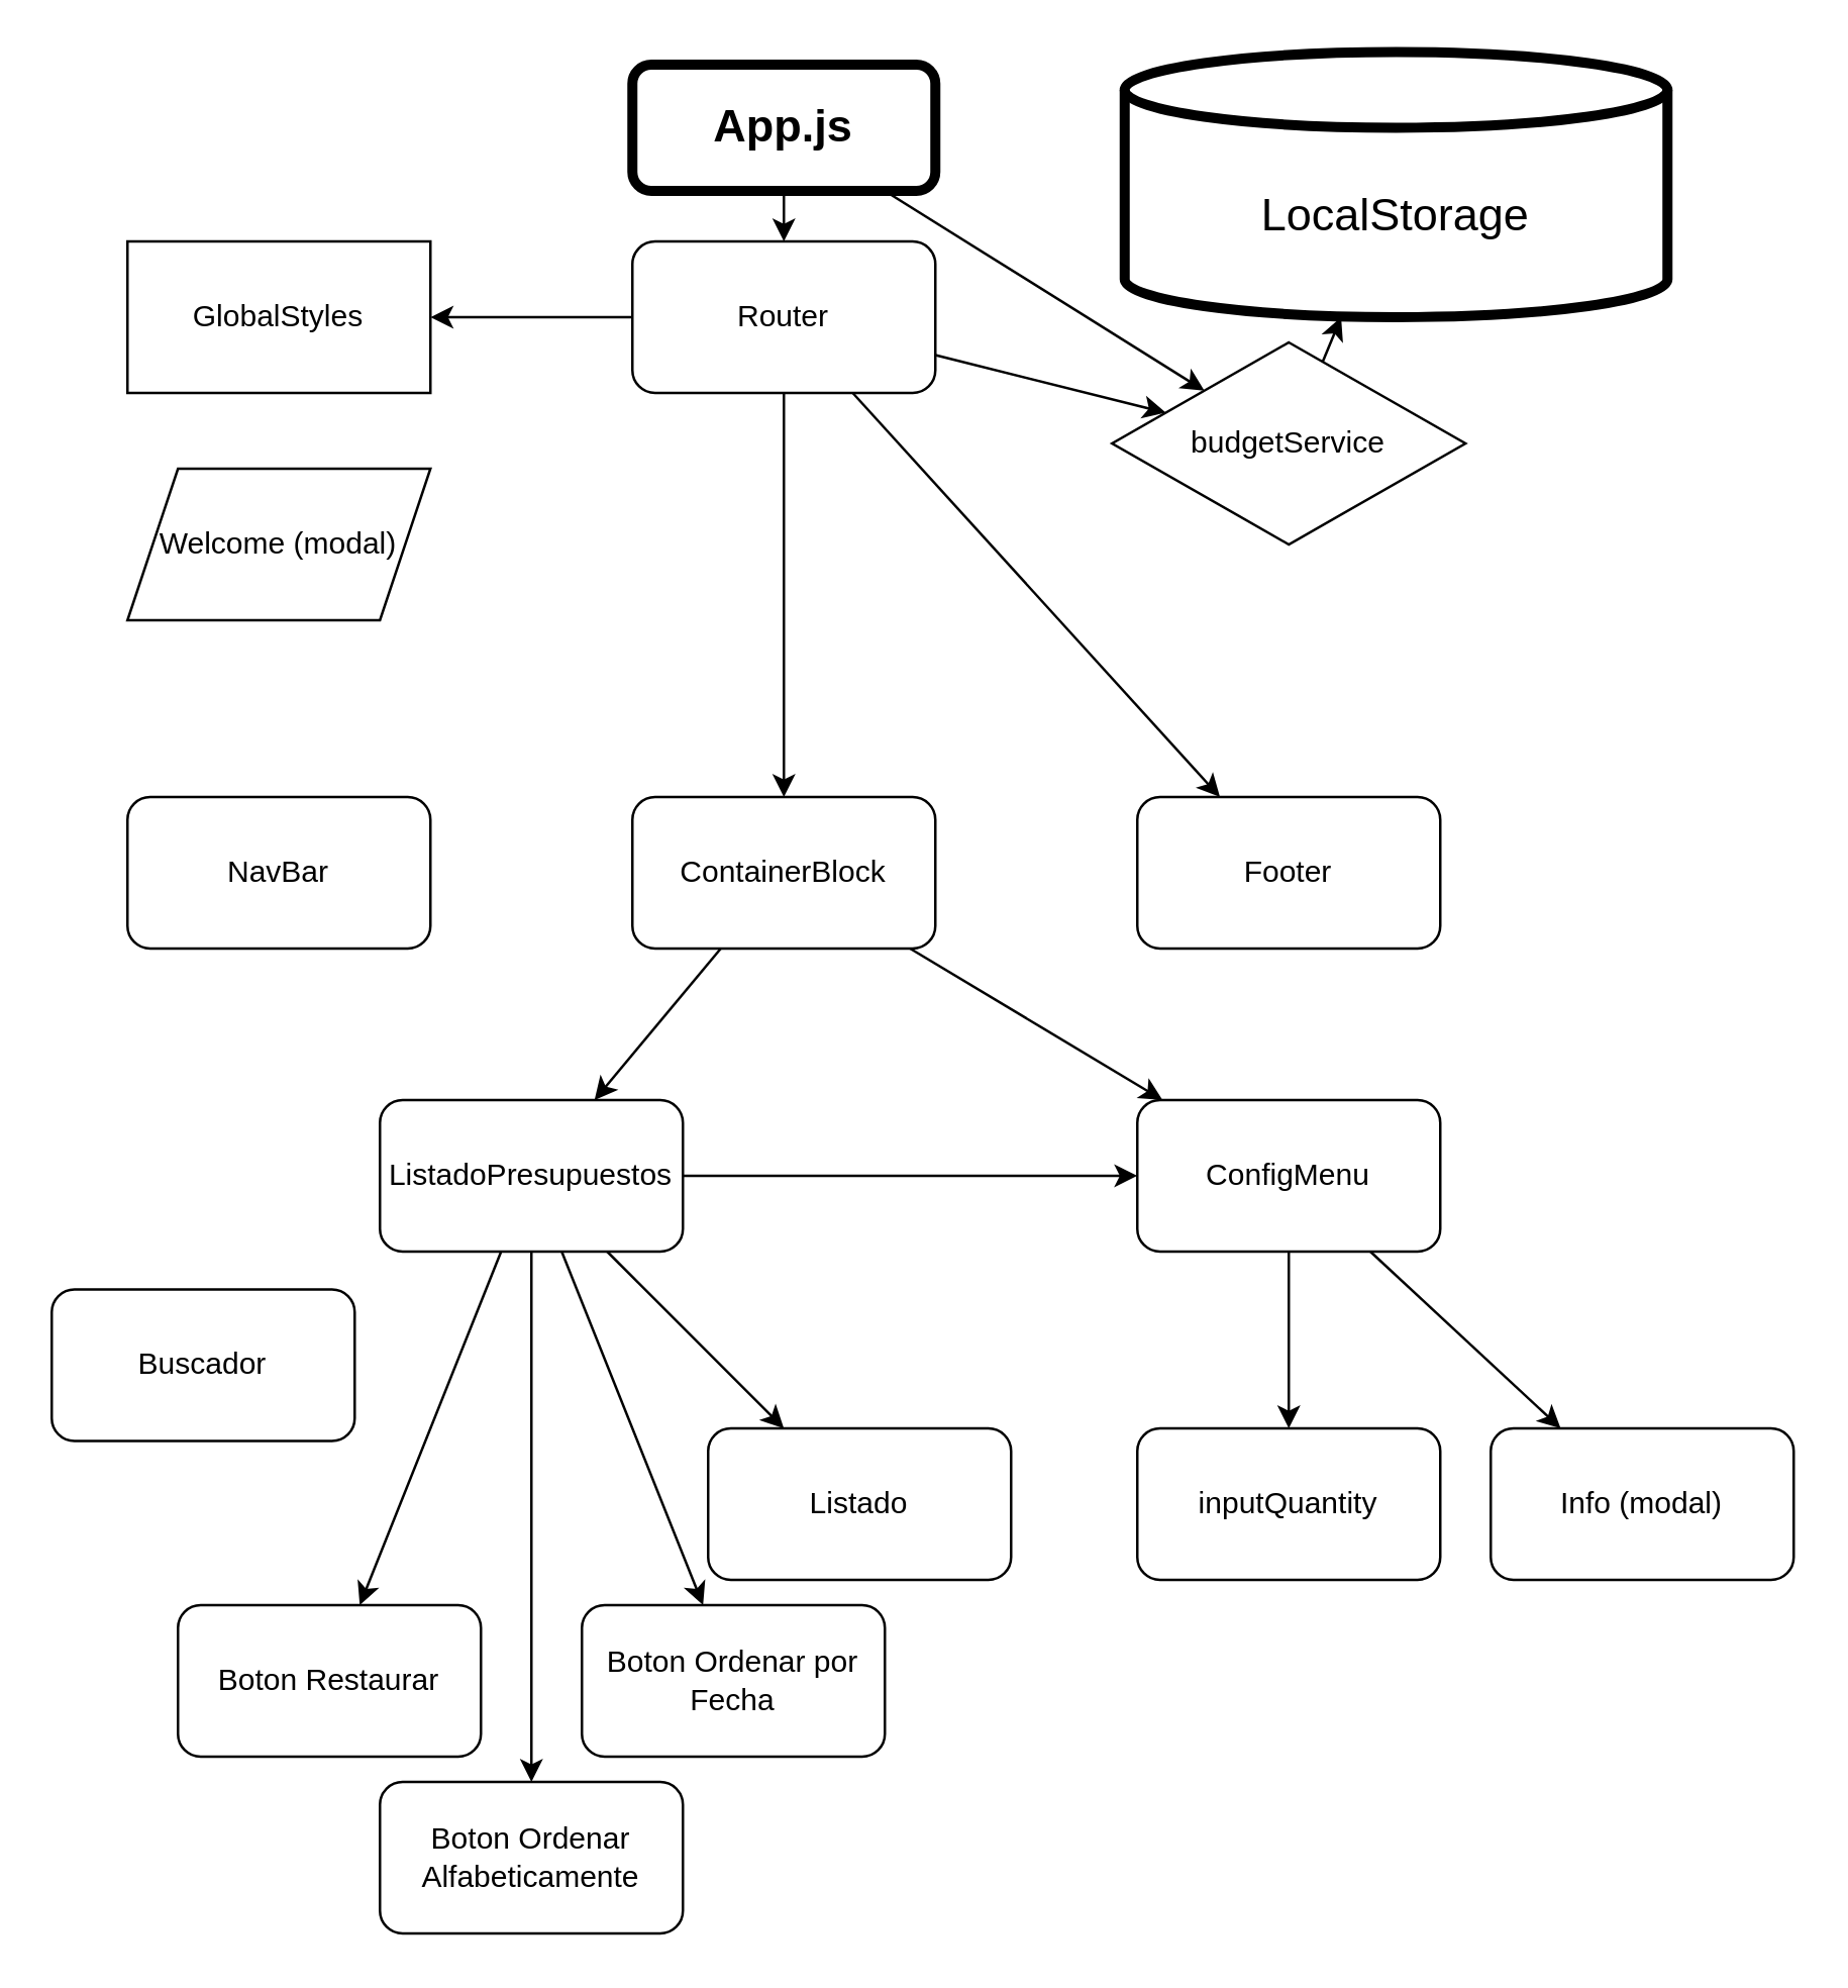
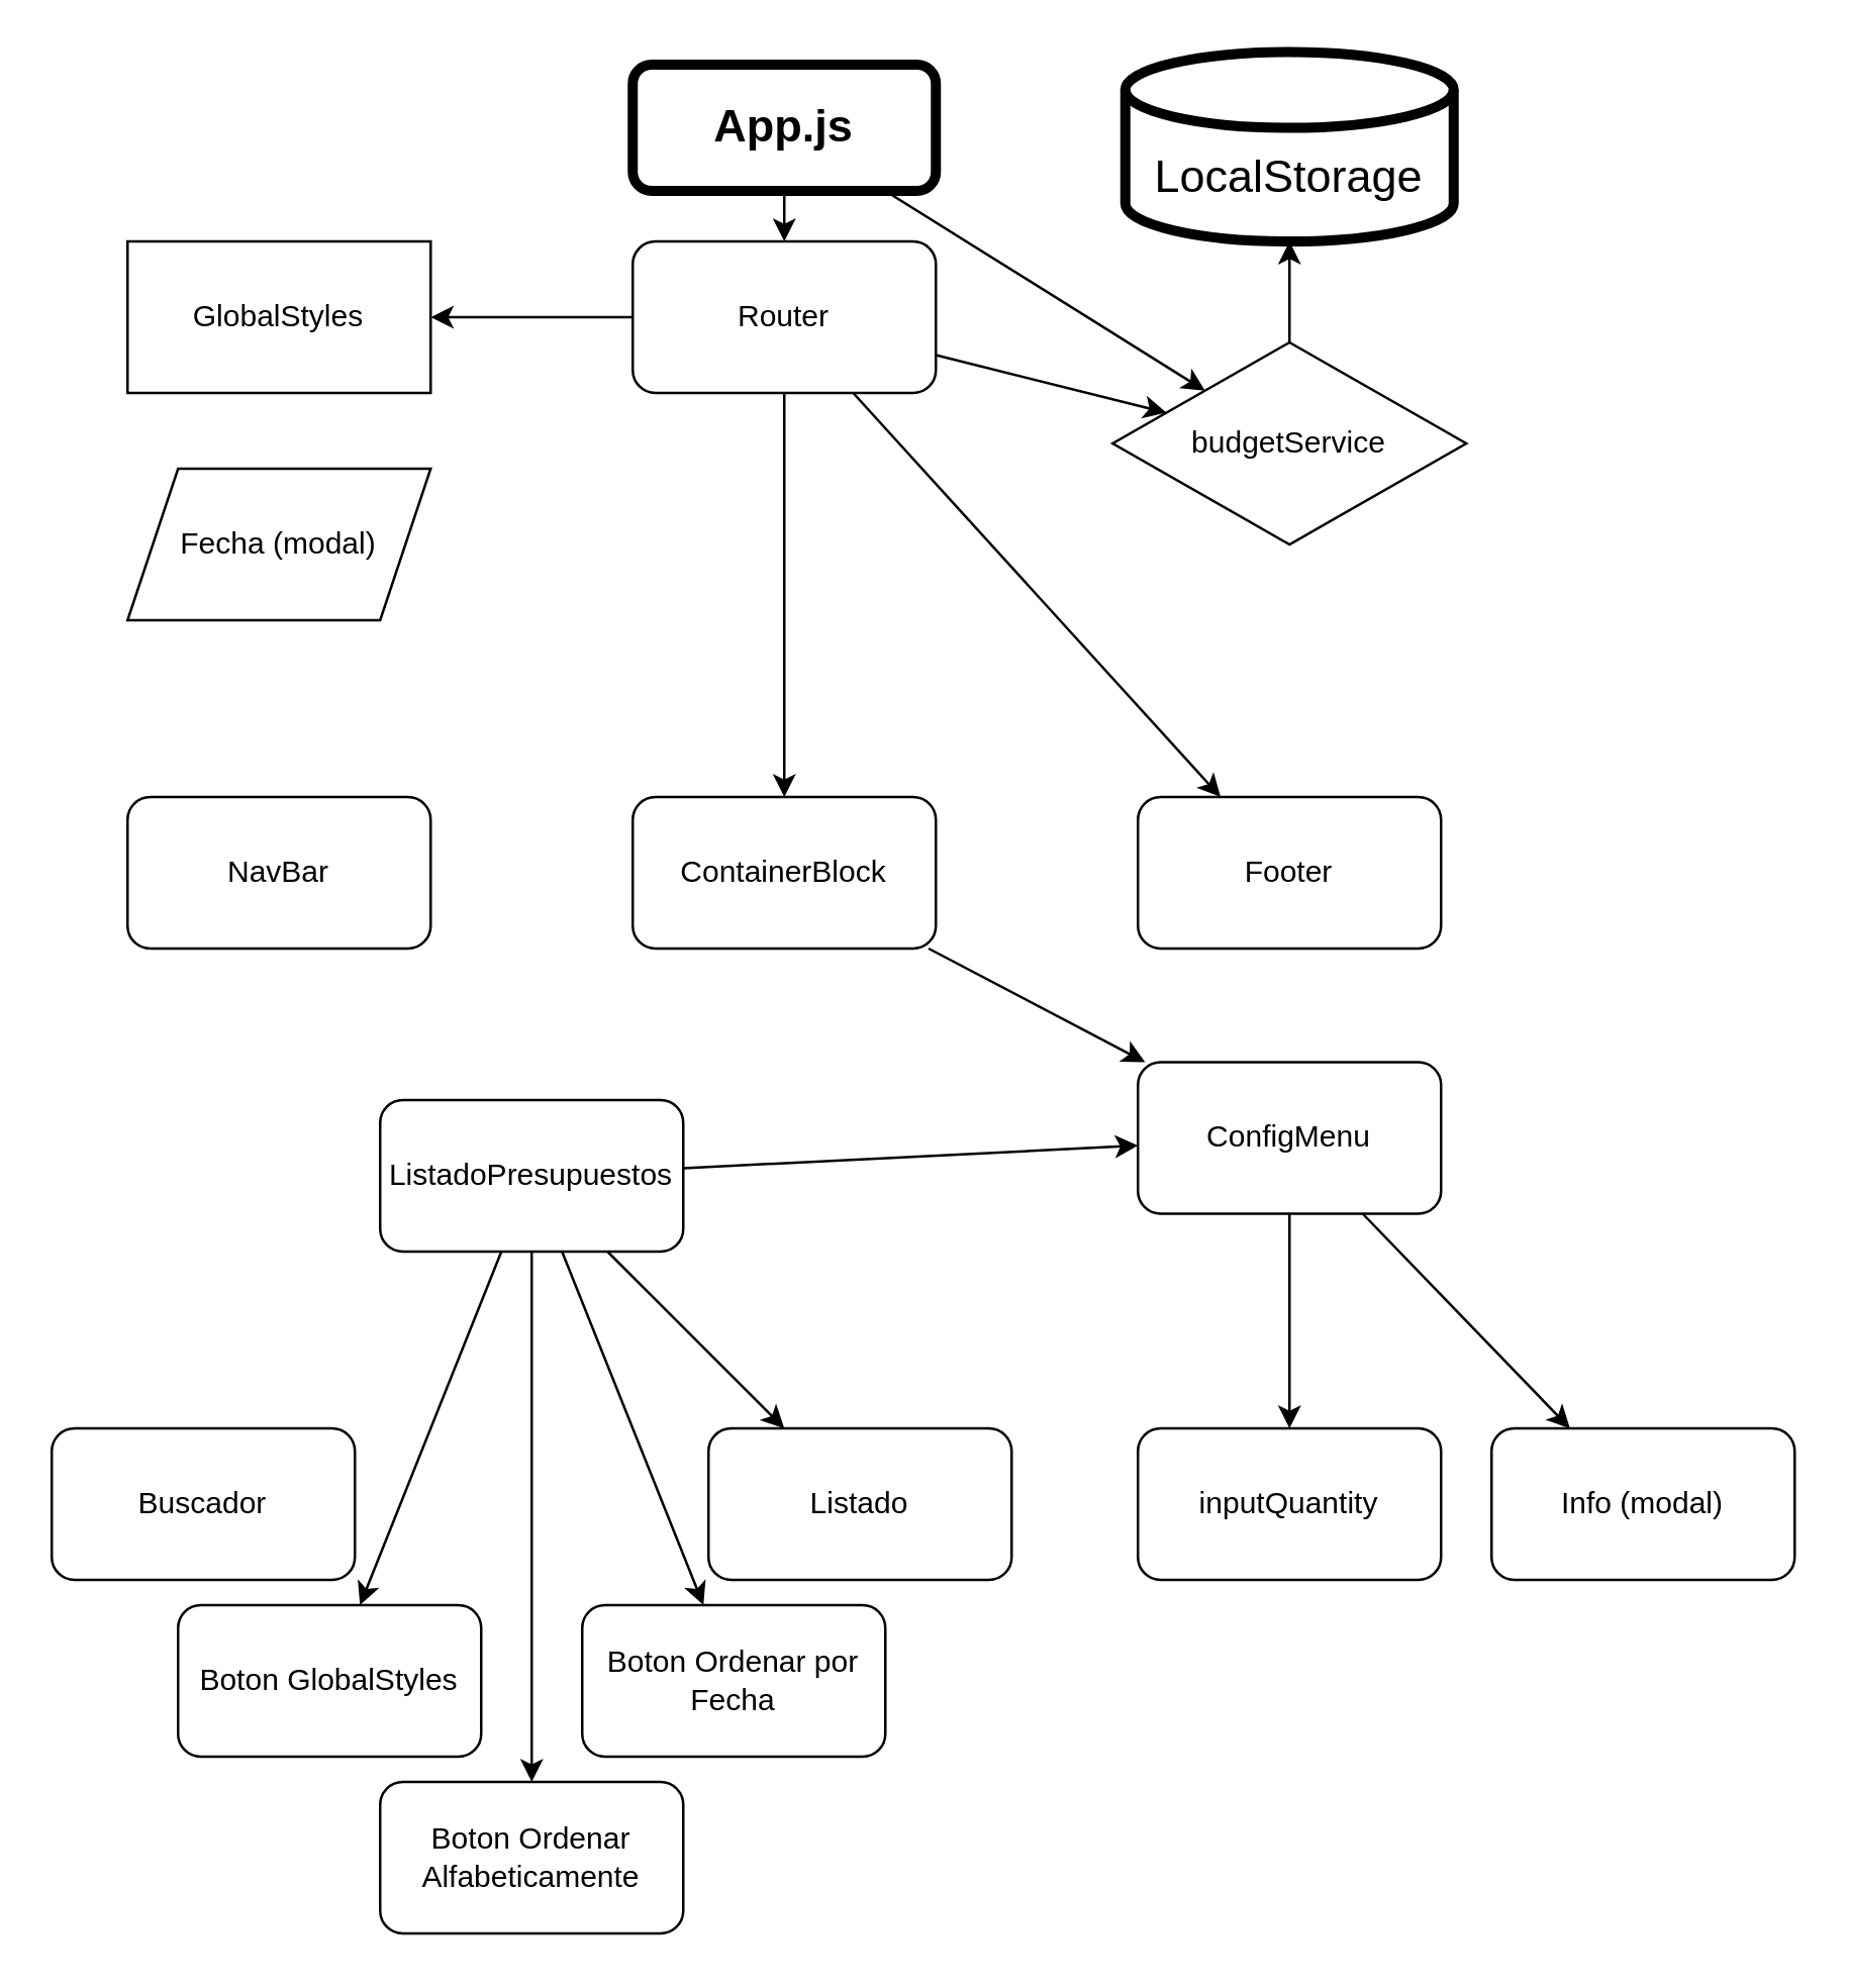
  <mxCell id="0" />
  <mxCell id="1" parent="0" />
  <mxCell id="2" style="edgeStyle=none;html=1;" edge="1" parent="1" source="4" target="33"><mxGeometry relative="1" as="geometry" /></mxCell>
  <mxCell id="3" style="edgeStyle=none;html=1;" edge="1" parent="1" source="4" target="35"><mxGeometry relative="1" as="geometry" /></mxCell>
  <mxCell id="4" value="App.js" style="rounded=1;whiteSpace=wrap;html=1;strokeWidth=4;glass=0;shadow=0;sketch=0;perimeterSpacing=0;gradientColor=none;fontStyle=1;fontSize=18;" parent="1" vertex="1"><mxGeometry x="250" y="25" width="120" height="50" as="geometry" /></mxCell>
  <mxCell id="5" value="NavBar" style="rounded=1;whiteSpace=wrap;html=1;" parent="1" vertex="1"><mxGeometry x="50" y="315" width="120" height="60" as="geometry" /></mxCell>
- <mxCell id="6" value="" style="edgeStyle=none;html=1;" parent="1" source="8" target="17" edge="1"><mxGeometry relative="1" as="geometry" /></mxCell>
  <mxCell id="7" value="" style="edgeStyle=none;html=1;" parent="1" source="8" target="20" edge="1"><mxGeometry relative="1" as="geometry" /></mxCell>
  <mxCell id="8" value="ContainerBlock" style="rounded=1;whiteSpace=wrap;html=1;" parent="1" vertex="1"><mxGeometry x="250" y="315" width="120" height="60" as="geometry" /></mxCell>
  <mxCell id="9" value="Footer" style="rounded=1;whiteSpace=wrap;html=1;" parent="1" vertex="1"><mxGeometry x="450" y="315" width="120" height="60" as="geometry" /></mxCell>
- <mxCell id="10" value="Welcome (modal)" style="shape=parallelogram;perimeter=parallelogramPerimeter;whiteSpace=wrap;html=1;fixedSize=1;" parent="1" vertex="1"><mxGeometry x="50" y="185" width="120" height="60" as="geometry" /></mxCell>
+ <mxCell id="10" value="Fecha (modal)" style="shape=parallelogram;perimeter=parallelogramPerimeter;whiteSpace=wrap;html=1;fixedSize=1;" parent="1" vertex="1"><mxGeometry x="50" y="185" width="120" height="60" as="geometry" /></mxCell>
  <mxCell id="11" value="GlobalStyles" style="whiteSpace=wrap;html=1;" parent="1" vertex="1"><mxGeometry x="50" y="95" width="120" height="60" as="geometry" /></mxCell>
  <mxCell id="12" value="" style="edgeStyle=none;html=1;fontSize=18;" parent="1" source="17" target="20" edge="1"><mxGeometry relative="1" as="geometry" /></mxCell>
  <mxCell id="13" value="" style="edgeStyle=none;html=1;fontSize=18;" parent="1" source="17" target="22" edge="1"><mxGeometry relative="1" as="geometry" /></mxCell>
  <mxCell id="14" style="edgeStyle=none;html=1;fontSize=18;" parent="1" source="17" target="27" edge="1"><mxGeometry relative="1" as="geometry" /></mxCell>
  <mxCell id="15" style="edgeStyle=none;html=1;fontSize=18;" parent="1" source="17" target="25" edge="1"><mxGeometry relative="1" as="geometry" /></mxCell>
  <mxCell id="16" style="edgeStyle=none;html=1;fontSize=18;" parent="1" source="17" target="26" edge="1"><mxGeometry relative="1" as="geometry" /></mxCell>
  <mxCell id="17" value="ListadoPresupuestos" style="whiteSpace=wrap;html=1;rounded=1;" parent="1" vertex="1"><mxGeometry x="150" y="435" width="120" height="60" as="geometry" /></mxCell>
  <mxCell id="18" value="" style="edgeStyle=none;html=1;fontSize=18;" parent="1" source="20" target="24" edge="1"><mxGeometry relative="1" as="geometry" /></mxCell>
  <mxCell id="19" value="" style="edgeStyle=none;html=1;" edge="1" parent="1" source="20" target="28"><mxGeometry relative="1" as="geometry" /></mxCell>
- <mxCell id="20" value="ConfigMenu" style="whiteSpace=wrap;html=1;rounded=1;" parent="1" vertex="1"><mxGeometry x="450" y="435" width="120" height="60" as="geometry" /></mxCell>
- <mxCell id="21" value="Buscador" style="whiteSpace=wrap;html=1;rounded=1;" parent="1" vertex="1"><mxGeometry x="20" y="510" width="120" height="60" as="geometry" /></mxCell>
+ <mxCell id="20" value="ConfigMenu" style="whiteSpace=wrap;html=1;rounded=1;" parent="1" vertex="1"><mxGeometry x="450" y="420" width="120" height="60" as="geometry" /></mxCell>
+ <mxCell id="21" value="Buscador" style="whiteSpace=wrap;html=1;rounded=1;" parent="1" vertex="1"><mxGeometry x="20" y="565" width="120" height="60" as="geometry" /></mxCell>
  <mxCell id="22" value="Listado" style="whiteSpace=wrap;html=1;rounded=1;" parent="1" vertex="1"><mxGeometry x="280" y="565" width="120" height="60" as="geometry" /></mxCell>
- <mxCell id="23" value="LocalStorage" style="shape=cylinder3;whiteSpace=wrap;html=1;boundedLbl=1;backgroundOutline=1;size=15;rounded=1;shadow=0;glass=0;sketch=0;fontSize=18;strokeWidth=4;gradientColor=none;" parent="1" vertex="1"><mxGeometry x="445" y="20" width="215" height="105" as="geometry" /></mxCell>
+ <mxCell id="23" value="LocalStorage" style="shape=cylinder3;whiteSpace=wrap;html=1;boundedLbl=1;backgroundOutline=1;size=15;rounded=1;shadow=0;glass=0;sketch=0;fontSize=18;strokeWidth=4;gradientColor=none;" parent="1" vertex="1"><mxGeometry x="445" y="20" width="130" height="75" as="geometry" /></mxCell>
  <mxCell id="24" value="inputQuantity" style="whiteSpace=wrap;html=1;rounded=1;" parent="1" vertex="1"><mxGeometry x="450" y="565" width="120" height="60" as="geometry" /></mxCell>
  <mxCell id="25" value="Boton Ordenar Alfabeticamente" style="whiteSpace=wrap;html=1;rounded=1;" parent="1" vertex="1"><mxGeometry x="150" y="705" width="120" height="60" as="geometry" /></mxCell>
  <mxCell id="26" value="Boton Ordenar por Fecha" style="whiteSpace=wrap;html=1;rounded=1;" parent="1" vertex="1"><mxGeometry x="230" y="635" width="120" height="60" as="geometry" /></mxCell>
- <mxCell id="27" value="Boton Restaurar" style="whiteSpace=wrap;html=1;rounded=1;" parent="1" vertex="1"><mxGeometry x="70" y="635" width="120" height="60" as="geometry" /></mxCell>
+ <mxCell id="27" value="Boton GlobalStyles" style="whiteSpace=wrap;html=1;rounded=1;" parent="1" vertex="1"><mxGeometry x="70" y="635" width="120" height="60" as="geometry" /></mxCell>
  <mxCell id="28" value="Info (modal)" style="whiteSpace=wrap;html=1;rounded=1;" vertex="1" parent="1"><mxGeometry x="590" y="565" width="120" height="60" as="geometry" /></mxCell>
  <mxCell id="29" style="edgeStyle=none;html=1;entryX=1;entryY=0.5;entryDx=0;entryDy=0;" edge="1" parent="1" source="33" target="11"><mxGeometry relative="1" as="geometry" /></mxCell>
  <mxCell id="30" style="edgeStyle=none;html=1;" edge="1" parent="1" source="33" target="35"><mxGeometry relative="1" as="geometry" /></mxCell>
  <mxCell id="31" style="edgeStyle=none;html=1;" edge="1" parent="1" source="33" target="8"><mxGeometry relative="1" as="geometry" /></mxCell>
  <mxCell id="32" style="edgeStyle=none;html=1;" edge="1" parent="1" source="33" target="9"><mxGeometry relative="1" as="geometry" /></mxCell>
  <mxCell id="33" value="Router" style="rounded=1;whiteSpace=wrap;html=1;" vertex="1" parent="1"><mxGeometry x="250" y="95" width="120" height="60" as="geometry" /></mxCell>
  <mxCell id="34" style="edgeStyle=none;html=1;" edge="1" parent="1" source="35" target="23"><mxGeometry relative="1" as="geometry" /></mxCell>
  <mxCell id="35" value="budgetService" style="rhombus;whiteSpace=wrap;html=1;" vertex="1" parent="1"><mxGeometry x="440" y="135" width="140" height="80" as="geometry" /></mxCell>
